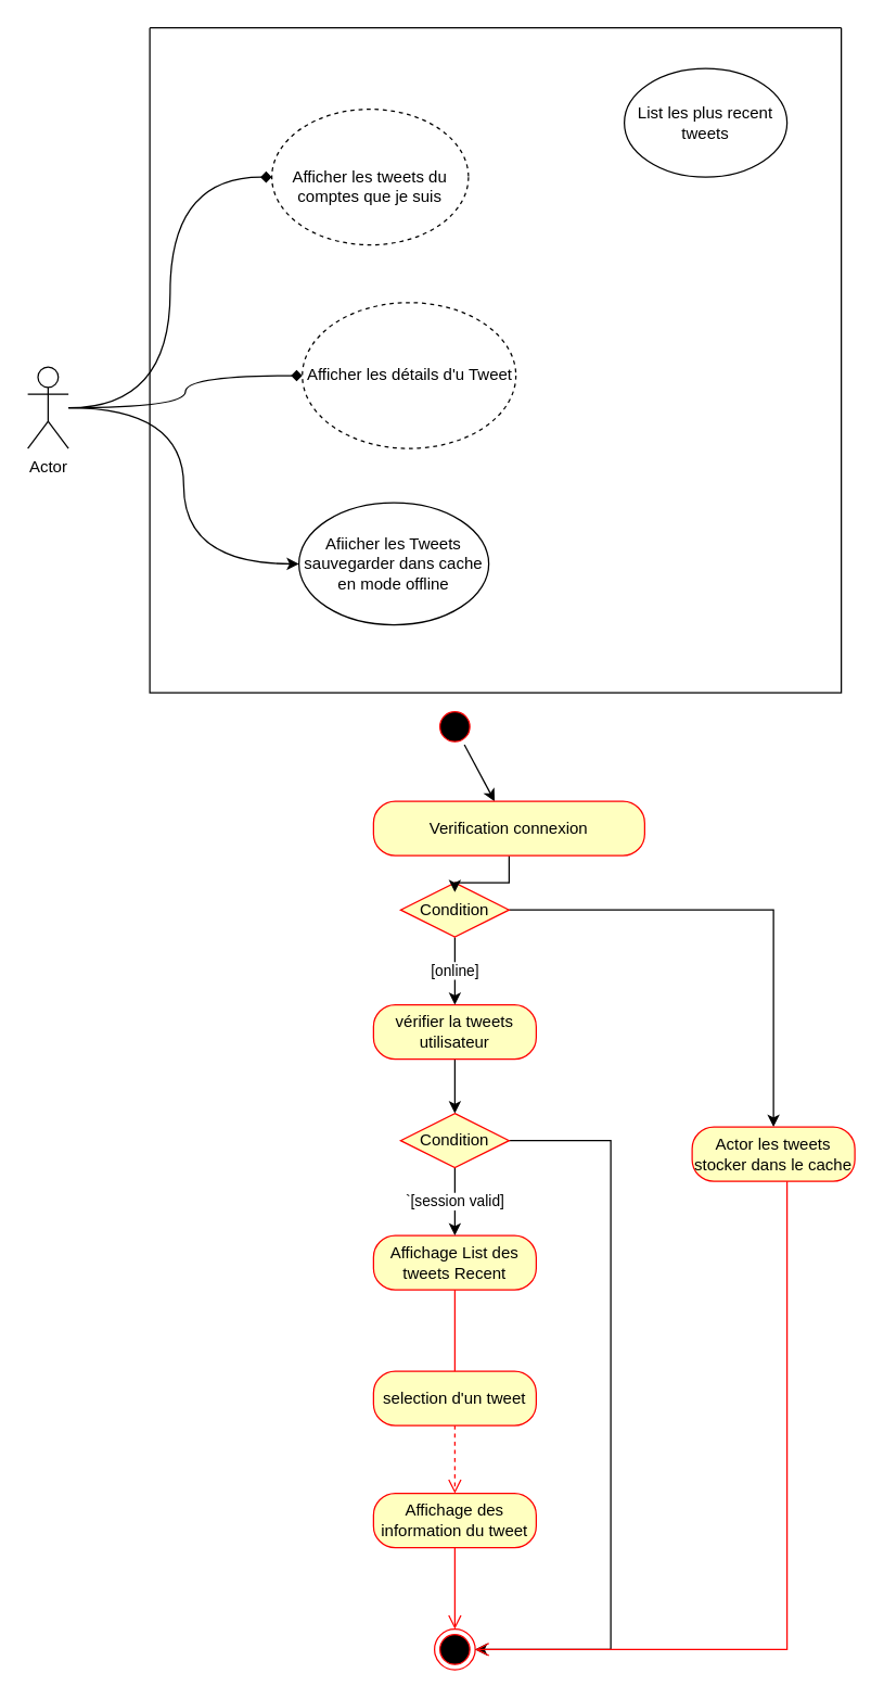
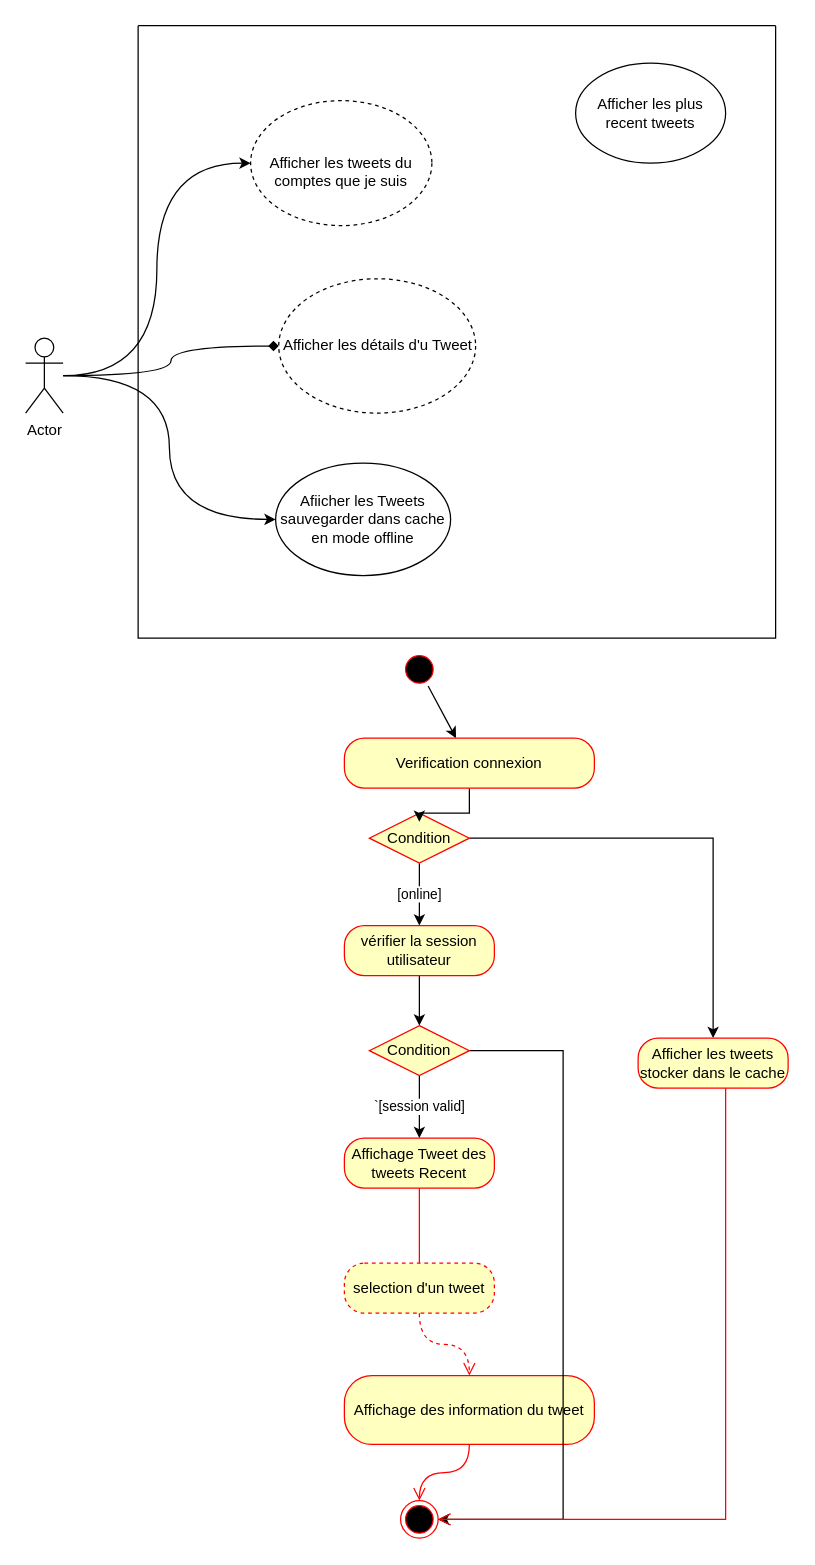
  <mxCell id="0" />
  <mxCell id="1" parent="0" />
- <mxCell id="2" style="edgeStyle=orthogonalEdgeStyle;rounded=0;orthogonalLoop=1;jettySize=auto;html=1;entryX=0;entryY=0.5;entryDx=0;entryDy=0;curved=1;endArrow=diamond;" edge="1" parent="1" source="5" target="7"><mxGeometry relative="1" as="geometry" /></mxCell>
+ <mxCell id="2" style="edgeStyle=orthogonalEdgeStyle;rounded=0;orthogonalLoop=1;jettySize=auto;html=1;entryX=0;entryY=0.5;entryDx=0;entryDy=0;curved=1;" edge="1" parent="1" source="5" target="7"><mxGeometry relative="1" as="geometry" /></mxCell>
  <mxCell id="3" style="edgeStyle=orthogonalEdgeStyle;curved=1;rounded=0;orthogonalLoop=1;jettySize=auto;html=1;endArrow=diamond;" edge="1" parent="1" source="5" target="8"><mxGeometry relative="1" as="geometry" /></mxCell>
  <mxCell id="4" style="edgeStyle=orthogonalEdgeStyle;curved=1;rounded=0;orthogonalLoop=1;jettySize=auto;html=1;entryX=0;entryY=0.5;entryDx=0;entryDy=0;" edge="1" parent="1" source="5" target="10"><mxGeometry relative="1" as="geometry" /></mxCell>
  <mxCell id="5" value="Actor" style="shape=umlActor;verticalLabelPosition=bottom;verticalAlign=top;html=1;outlineConnect=0;" vertex="1" parent="1"><mxGeometry x="20" y="270" width="30" height="60" as="geometry" /></mxCell>
  <mxCell id="6" value="" style="swimlane;startSize=0;" vertex="1" parent="1"><mxGeometry x="110" y="20" width="510" height="490" as="geometry" /></mxCell>
  <mxCell id="7" value="&lt;div&gt;&lt;br&gt;&lt;/div&gt;&lt;div&gt;Afficher les tweets du comptes que je suis&lt;/div&gt;" style="ellipse;whiteSpace=wrap;html=1;dashed=1;" vertex="1" parent="6"><mxGeometry x="90" y="60" width="145" height="100" as="geometry" /></mxCell>
  <mxCell id="8" value="&lt;div&gt;&lt;br&gt;&lt;/div&gt;&lt;div&gt;Afficher les détails d'u Tweet&lt;/div&gt;&lt;div&gt;&lt;br&gt;&lt;/div&gt;" style="ellipse;whiteSpace=wrap;html=1;dashed=1;" vertex="1" parent="6"><mxGeometry x="112.5" y="202.5" width="157.5" height="107.5" as="geometry" /></mxCell>
- <mxCell id="9" value="List les plus recent tweets" style="ellipse;whiteSpace=wrap;html=1;" vertex="1" parent="6"><mxGeometry x="350" y="30" width="120" height="80" as="geometry" /></mxCell>
+ <mxCell id="9" value="Afficher les plus recent tweets" style="ellipse;whiteSpace=wrap;html=1;" vertex="1" parent="6"><mxGeometry x="350" y="30" width="120" height="80" as="geometry" /></mxCell>
  <mxCell id="10" value="Afiicher les Tweets sauvegarder dans cache en mode offline" style="ellipse;whiteSpace=wrap;html=1;" vertex="1" parent="6"><mxGeometry x="110" y="350" width="140" height="90" as="geometry" /></mxCell>
  <mxCell id="11" style="edgeStyle=none;rounded=0;orthogonalLoop=1;jettySize=auto;html=1;" edge="1" parent="1" source="12" target="29"><mxGeometry relative="1" as="geometry" /></mxCell>
  <mxCell id="12" value="" style="ellipse;html=1;shape=startState;fillColor=#000000;strokeColor=#ff0000;" vertex="1" parent="1"><mxGeometry x="320" y="520" width="30" height="30" as="geometry" /></mxCell>
  <mxCell id="13" style="edgeStyle=none;rounded=0;orthogonalLoop=1;jettySize=auto;html=1;entryX=0.5;entryY=0;entryDx=0;entryDy=0;" edge="1" parent="1" source="14" target="27"><mxGeometry relative="1" as="geometry" /></mxCell>
- <mxCell id="14" value="&lt;div&gt;&lt;br&gt;&lt;/div&gt;&lt;div&gt;vérifier la tweets utilisateur&lt;/div&gt;&lt;div&gt;&lt;br&gt;&lt;/div&gt;" style="rounded=1;whiteSpace=wrap;html=1;arcSize=40;fontColor=#000000;fillColor=#ffffc0;strokeColor=#ff0000;" vertex="1" parent="1"><mxGeometry x="275" y="740" width="120" height="40" as="geometry" /></mxCell>
+ <mxCell id="14" value="&lt;div&gt;&lt;br&gt;&lt;/div&gt;&lt;div&gt;vérifier la session utilisateur&lt;/div&gt;&lt;div&gt;&lt;br&gt;&lt;/div&gt;" style="rounded=1;whiteSpace=wrap;html=1;arcSize=40;fontColor=#000000;fillColor=#ffffc0;strokeColor=#ff0000;" vertex="1" parent="1"><mxGeometry x="275" y="740" width="120" height="40" as="geometry" /></mxCell>
  <mxCell id="15" value="[online]" style="edgeStyle=orthogonalEdgeStyle;rounded=0;orthogonalLoop=1;jettySize=auto;html=1;" edge="1" parent="1" source="17" target="14"><mxGeometry relative="1" as="geometry" /></mxCell>
  <mxCell id="16" style="edgeStyle=orthogonalEdgeStyle;rounded=0;orthogonalLoop=1;jettySize=auto;html=1;" edge="1" parent="1" source="17" target="30"><mxGeometry relative="1" as="geometry" /></mxCell>
  <mxCell id="17" value="Condition" style="rhombus;whiteSpace=wrap;html=1;fillColor=#ffffc0;strokeColor=#ff0000;" vertex="1" parent="1"><mxGeometry x="295" y="650" width="80" height="40" as="geometry" /></mxCell>
- <mxCell id="18" value="Affichage List des tweets Recent" style="rounded=1;whiteSpace=wrap;html=1;arcSize=40;fontColor=#000000;fillColor=#ffffc0;strokeColor=#ff0000;" vertex="1" parent="1"><mxGeometry x="275" y="910" width="120" height="40" as="geometry" /></mxCell>
+ <mxCell id="18" value="Affichage Tweet des tweets Recent" style="rounded=1;whiteSpace=wrap;html=1;arcSize=40;fontColor=#000000;fillColor=#ffffc0;strokeColor=#ff0000;" vertex="1" parent="1"><mxGeometry x="275" y="910" width="120" height="40" as="geometry" /></mxCell>
  <mxCell id="19" value="" style="edgeStyle=orthogonalEdgeStyle;html=1;verticalAlign=bottom;endArrow=none;endSize=8;strokeColor=#ff0000;rounded=0;curved=1;entryX=0.5;entryY=0;entryDx=0;entryDy=0;" edge="1" source="18" parent="1" target="20"><mxGeometry relative="1" as="geometry"><mxPoint x="335" y="920" as="targetPoint" /></mxGeometry></mxCell>
- <mxCell id="20" value="selection d'un tweet" style="rounded=1;whiteSpace=wrap;html=1;arcSize=40;fontColor=#000000;fillColor=#ffffc0;strokeColor=#ff0000;" vertex="1" parent="1"><mxGeometry x="275" y="1010" width="120" height="40" as="geometry" /></mxCell>
+ <mxCell id="20" value="selection d'un tweet" style="rounded=1;whiteSpace=wrap;html=1;arcSize=40;fontColor=#000000;fillColor=#ffffc0;strokeColor=#ff0000;dashed=1;" vertex="1" parent="1"><mxGeometry x="275" y="1010" width="120" height="40" as="geometry" /></mxCell>
  <mxCell id="21" value="" style="edgeStyle=orthogonalEdgeStyle;html=1;verticalAlign=bottom;endArrow=open;endSize=8;strokeColor=#ff0000;rounded=0;curved=1;entryX=0.5;entryY=0;entryDx=0;entryDy=0;dashed=1;" edge="1" source="20" parent="1" target="22"><mxGeometry relative="1" as="geometry"><mxPoint x="335" y="1050" as="targetPoint" /></mxGeometry></mxCell>
- <mxCell id="22" value="Affichage des information du tweet" style="rounded=1;whiteSpace=wrap;html=1;arcSize=40;fontColor=#000000;fillColor=#ffffc0;strokeColor=#ff0000;" vertex="1" parent="1"><mxGeometry x="275" y="1100" width="120" height="40" as="geometry" /></mxCell>
+ <mxCell id="22" value="Affichage des information du tweet" style="rounded=1;whiteSpace=wrap;html=1;arcSize=40;fontColor=#000000;fillColor=#ffffc0;strokeColor=#ff0000;" vertex="1" parent="1"><mxGeometry x="275" y="1100" width="200" height="55" as="geometry" /></mxCell>
  <mxCell id="23" value="" style="edgeStyle=orthogonalEdgeStyle;html=1;verticalAlign=bottom;endArrow=open;endSize=8;strokeColor=#ff0000;rounded=0;curved=1;" edge="1" source="22" parent="1" target="24"><mxGeometry relative="1" as="geometry"><mxPoint x="335" y="1170" as="targetPoint" /></mxGeometry></mxCell>
  <mxCell id="24" value="" style="ellipse;html=1;shape=endState;fillColor=#000000;strokeColor=#ff0000;" vertex="1" parent="1"><mxGeometry x="320" y="1200" width="30" height="30" as="geometry" /></mxCell>
  <mxCell id="25" value="`[session valid]" style="edgeStyle=none;rounded=0;orthogonalLoop=1;jettySize=auto;html=1;entryX=0.5;entryY=0;entryDx=0;entryDy=0;" edge="1" parent="1" source="27" target="18"><mxGeometry relative="1" as="geometry" /></mxCell>
  <mxCell id="26" style="edgeStyle=orthogonalEdgeStyle;rounded=0;orthogonalLoop=1;jettySize=auto;html=1;entryX=1;entryY=0.5;entryDx=0;entryDy=0;" edge="1" parent="1" source="27" target="24"><mxGeometry relative="1" as="geometry"><Array as="points"><mxPoint x="450" y="840" /><mxPoint x="450" y="1215" /></Array></mxGeometry></mxCell>
  <mxCell id="27" value="Condition" style="rhombus;whiteSpace=wrap;html=1;fillColor=#ffffc0;strokeColor=#ff0000;" vertex="1" parent="1"><mxGeometry x="295" y="820" width="80" height="40" as="geometry" /></mxCell>
  <mxCell id="28" style="edgeStyle=orthogonalEdgeStyle;rounded=0;orthogonalLoop=1;jettySize=auto;html=1;entryX=0.5;entryY=0.175;entryDx=0;entryDy=0;entryPerimeter=0;" edge="1" parent="1" source="29" target="17"><mxGeometry relative="1" as="geometry" /></mxCell>
  <mxCell id="29" value="Verification connexion" style="rounded=1;whiteSpace=wrap;html=1;arcSize=40;fontColor=#000000;fillColor=#ffffc0;strokeColor=#ff0000;" vertex="1" parent="1"><mxGeometry x="275" y="590" width="200" height="40" as="geometry" /></mxCell>
- <mxCell id="30" value="Actor les tweets stocker dans le cache" style="rounded=1;whiteSpace=wrap;html=1;arcSize=40;fontColor=#000000;fillColor=#ffffc0;strokeColor=#ff0000;" vertex="1" parent="1"><mxGeometry x="510" y="830" width="120" height="40" as="geometry" /></mxCell>
+ <mxCell id="30" value="Afficher les tweets stocker dans le cache" style="rounded=1;whiteSpace=wrap;html=1;arcSize=40;fontColor=#000000;fillColor=#ffffc0;strokeColor=#ff0000;" vertex="1" parent="1"><mxGeometry x="510" y="830" width="120" height="40" as="geometry" /></mxCell>
  <mxCell id="31" value="" style="edgeStyle=orthogonalEdgeStyle;html=1;verticalAlign=bottom;endArrow=open;endSize=8;strokeColor=#ff0000;rounded=0;entryX=1;entryY=0.5;entryDx=0;entryDy=0;" edge="1" source="30" parent="1" target="24"><mxGeometry relative="1" as="geometry"><mxPoint x="570" y="930" as="targetPoint" /><Array as="points"><mxPoint x="580" y="1215" /></Array></mxGeometry></mxCell>
